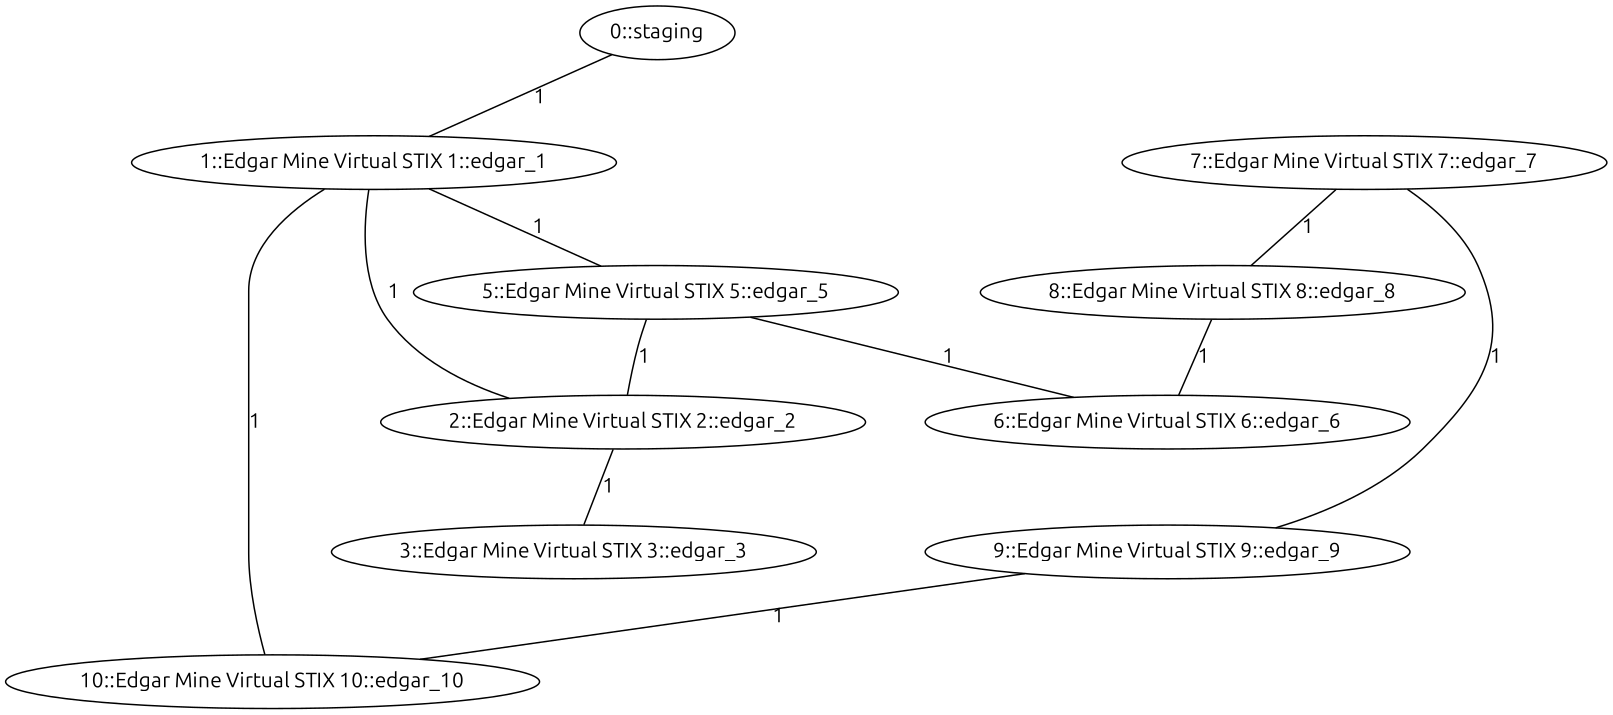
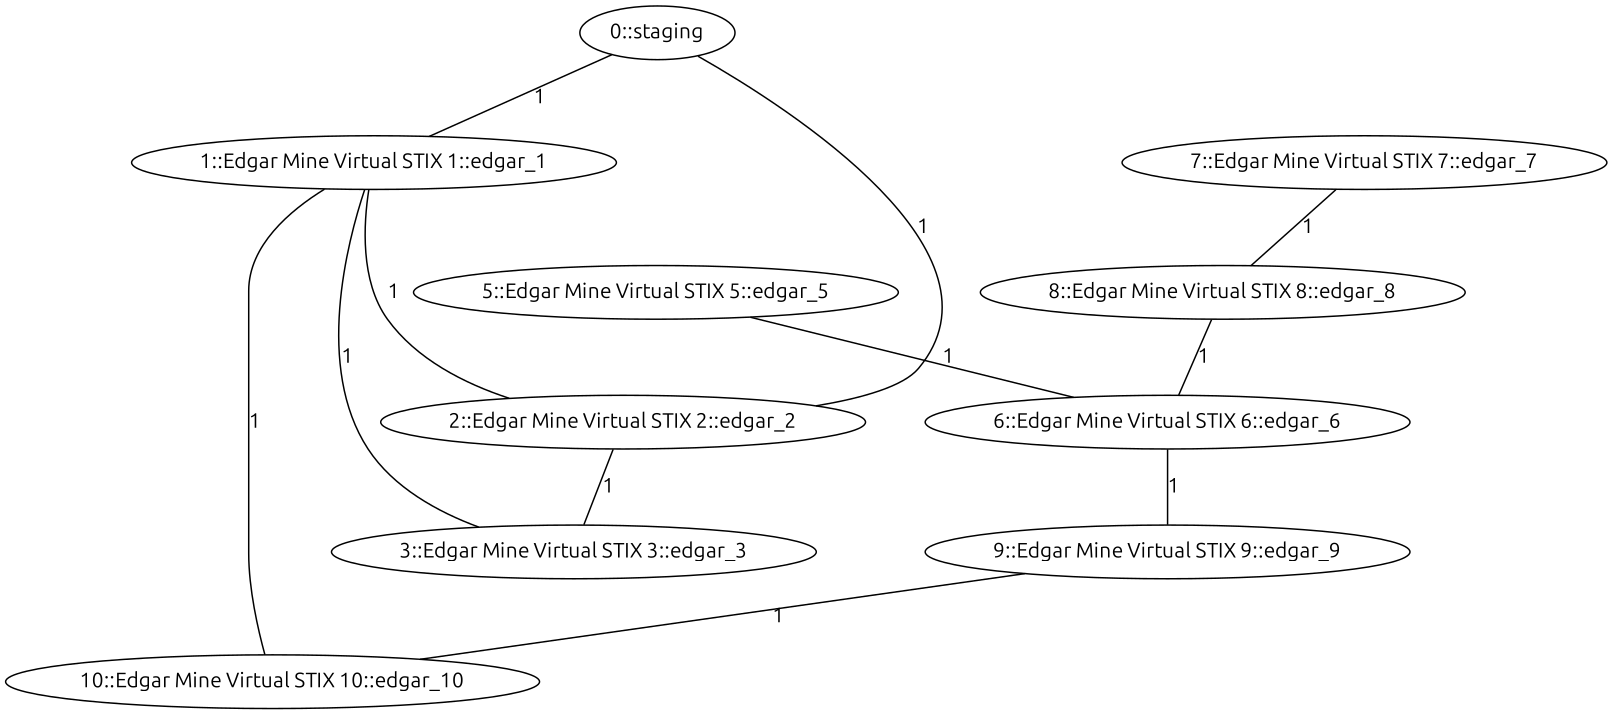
  graph {
    fontname=Ubuntu
    node [fontname=Ubuntu]
    edge [fontname=Ubuntu]
    n1 [label="0::staging"]
    n2 [label="1::Edgar Mine Virtual STIX 1::edgar_1"]
    n3 [label="2::Edgar Mine Virtual STIX 2::edgar_2"]
    n4 [label="5::Edgar Mine Virtual STIX 5::edgar_5"]
    n5 [label="3::Edgar Mine Virtual STIX 3::edgar_3"]
    n6 [label="6::Edgar Mine Virtual STIX 6::edgar_6"]
    n7 [label="9::Edgar Mine Virtual STIX 9::edgar_9"]
    n8 [label="7::Edgar Mine Virtual STIX 7::edgar_7"]
    n9 [label="8::Edgar Mine Virtual STIX 8::edgar_8"]
    n10 [label="10::Edgar Mine Virtual STIX 10::edgar_10"]
    n1 -- n2 [label=1]
    n2 -- n3 [label=1]
-   n2 -- n4 [label=1]
+   n2 -- n5 [label=1]
    n3 -- n5 [label=1]
-   n4 -- n3 [label=1]
+   n1 -- n3 [label=1]
    n4 -- n6 [label=1]
-   n8 -- n7 [label=1]
+   n6 -- n7 [label=1]
    n7 -- n10 [label=1]
    n8 -- n9 [label=1]
    n9 -- n6 [label=1]
    n10 -- n2 [label=1]
  }
